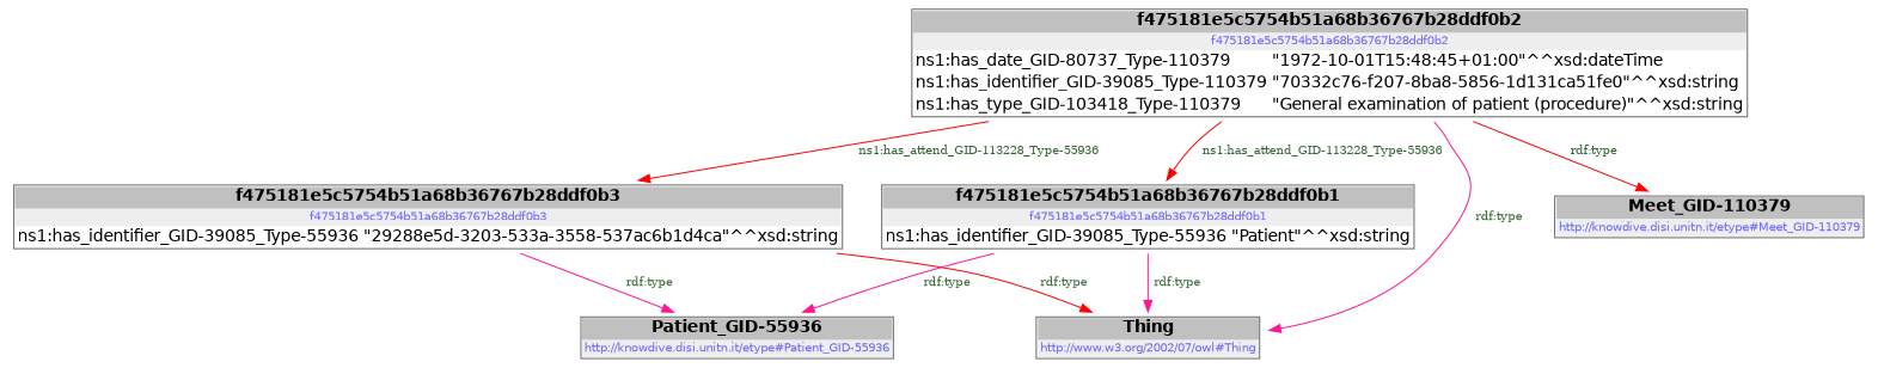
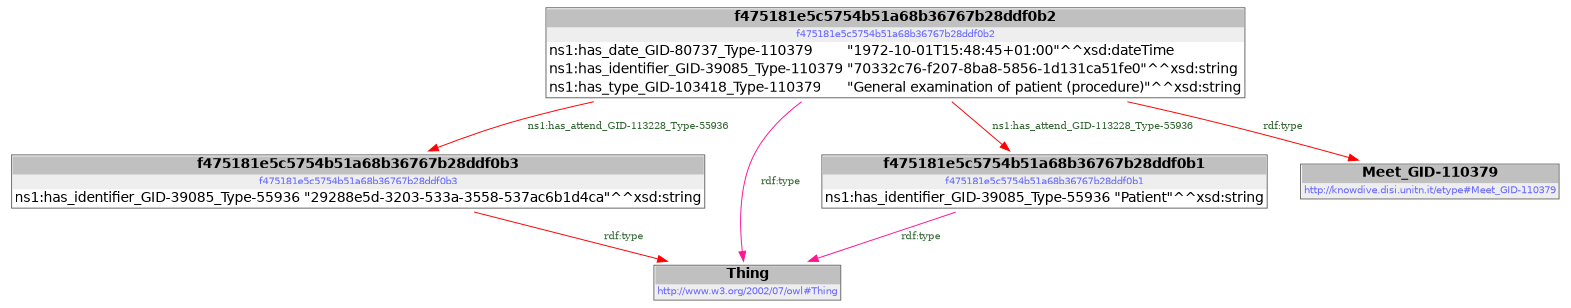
  digraph {
    node [color=black fontname="DejaVu Sans" shape=none]
    edge [color=red]
    n1 [label=< <table color='#666666' cellborder='0' cellspacing='0' border='1'><tr><td colspan='2' bgcolor='grey'><B>f475181e5c5754b51a68b36767b28ddf0b3</B></td></tr><tr><td href='f475181e5c5754b51a68b36767b28ddf0b3' bgcolor='#eeeeee' colspan='2'><font point-size='10' color='#6666ff'>f475181e5c5754b51a68b36767b28ddf0b3</font></td></tr><tr><td align='left'>ns1:has_identifier_GID-39085_Type-55936</td><td align='left'>&quot;29288e5d-3203-533a-3558-537ac6b1d4ca&quot;^^xsd:string</td></tr></table> >]
    n2 [label=< <table color='#666666' cellborder='0' cellspacing='0' border='1'><tr><td colspan='2' bgcolor='grey'><B>Thing</B></td></tr><tr><td href='http://www.w3.org/2002/07/owl#Thing' bgcolor='#eeeeee' colspan='2'><font point-size='10' color='#6666ff'>http://www.w3.org/2002/07/owl#Thing</font></td></tr></table> >]
-   n3 [label=< <table color='#666666' cellborder='0' cellspacing='0' border='1'><tr><td colspan='2' bgcolor='grey'><B>Patient_GID-55936</B></td></tr><tr><td href='http://knowdive.disi.unitn.it/etype#Patient_GID-55936' bgcolor='#eeeeee' colspan='2'><font point-size='10' color='#6666ff'>http://knowdive.disi.unitn.it/etype#Patient_GID-55936</font></td></tr></table> >]
    n4 [label=< <table color='#666666' cellborder='0' cellspacing='0' border='1'><tr><td colspan='2' bgcolor='grey'><B>f475181e5c5754b51a68b36767b28ddf0b1</B></td></tr><tr><td href='f475181e5c5754b51a68b36767b28ddf0b1' bgcolor='#eeeeee' colspan='2'><font point-size='10' color='#6666ff'>f475181e5c5754b51a68b36767b28ddf0b1</font></td></tr><tr><td align='left'>ns1:has_identifier_GID-39085_Type-55936</td><td align='left'>&quot;Patient&quot;^^xsd:string</td></tr></table> >]
    n5 [label=< <table color='#666666' cellborder='0' cellspacing='0' border='1'><tr><td colspan='2' bgcolor='grey'><B>f475181e5c5754b51a68b36767b28ddf0b2</B></td></tr><tr><td href='f475181e5c5754b51a68b36767b28ddf0b2' bgcolor='#eeeeee' colspan='2'><font point-size='10' color='#6666ff'>f475181e5c5754b51a68b36767b28ddf0b2</font></td></tr><tr><td align='left'>ns1:has_date_GID-80737_Type-110379</td><td align='left'>&quot;1972-10-01T15:48:45+01:00&quot;^^xsd:dateTime</td></tr><tr><td align='left'>ns1:has_identifier_GID-39085_Type-110379</td><td align='left'>&quot;70332c76-f207-8ba8-5856-1d131ca51fe0&quot;^^xsd:string</td></tr><tr><td align='left'>ns1:has_type_GID-103418_Type-110379</td><td align='left'>&quot;General examination of patient (procedure)&quot;^^xsd:string</td></tr></table> >]
    n6 [label=< <table color='#666666' cellborder='0' cellspacing='0' border='1'><tr><td colspan='2' bgcolor='grey'><B>Meet_GID-110379</B></td></tr><tr><td href='http://knowdive.disi.unitn.it/etype#Meet_GID-110379' bgcolor='#eeeeee' colspan='2'><font point-size='10' color='#6666ff'>http://knowdive.disi.unitn.it/etype#Meet_GID-110379</font></td></tr></table> >]
    n1 -> n2 [label=< <font point-size='10' color='#336633'>rdf:type</font> >]
-   n1 -> n3 [color=deeppink label=< <font point-size='10' color='#336633'>rdf:type</font> >]
    n4 -> n2 [color=deeppink label=< <font point-size='10' color='#336633'>rdf:type</font> >]
-   n4 -> n3 [color=deeppink label=< <font point-size='10' color='#336633'>rdf:type</font> >]
    n5 -> n1 [label=< <font point-size='10' color='#336633'>ns1:has_attend_GID-113228_Type-55936</font> >]
    n5 -> n2 [color=deeppink label=< <font point-size='10' color='#336633'>rdf:type</font> >]
    n5 -> n4 [label=< <font point-size='10' color='#336633'>ns1:has_attend_GID-113228_Type-55936</font> >]
    n5 -> n6 [label=< <font point-size='10' color='#336633'>rdf:type</font> >]
  }
